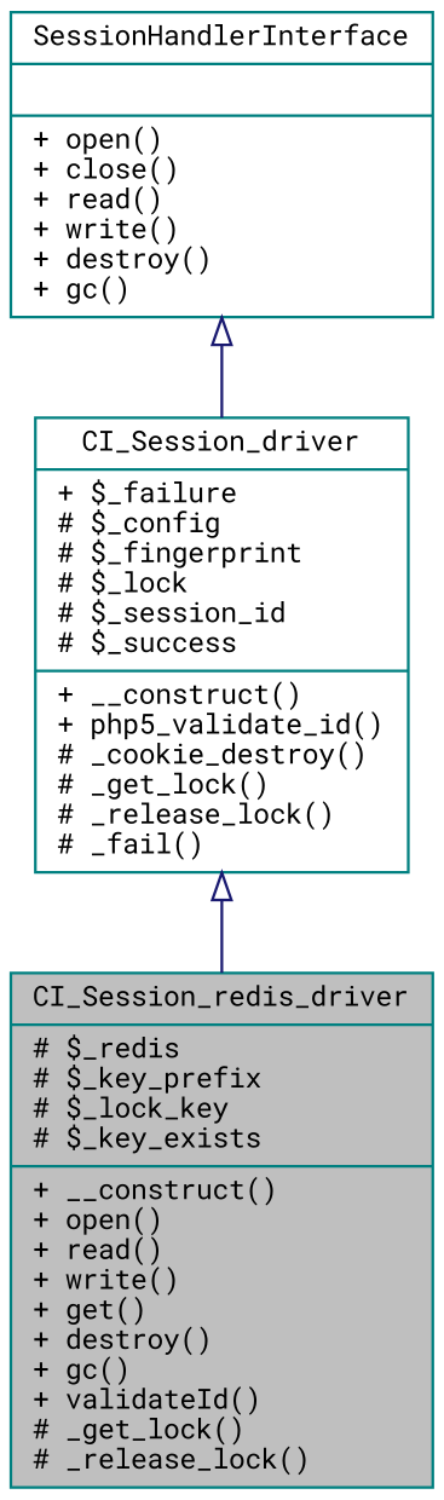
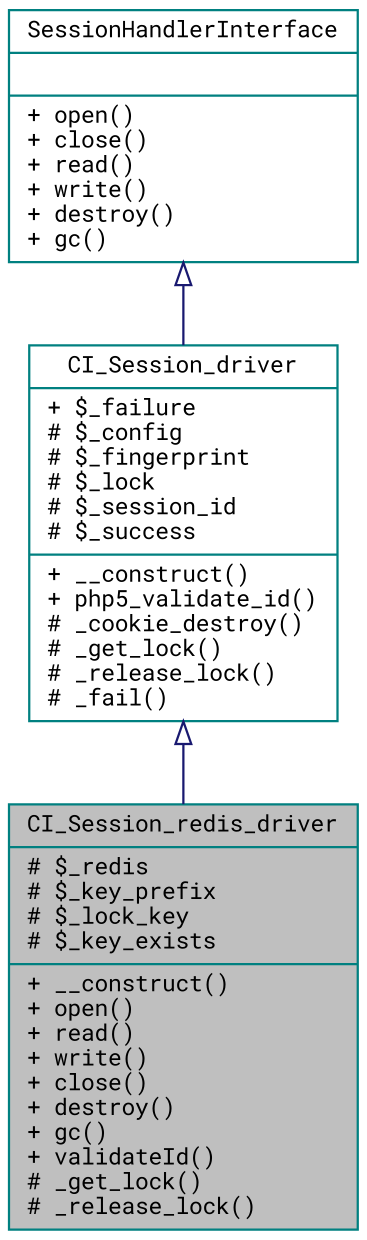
  digraph {
    fontname="Roboto Mono"
    node [color=teal fillcolor=white fontname="Roboto Mono" fontsize=10 shape=record style=filled]
    edge [arrowtail=onormal color=midnightblue dir=back fontname="Roboto Mono" fontsize=10 labelfontname=Helvetica labelfontsize=10 style=solid]
-   n1 [fillcolor=grey75 fontcolor=black height=0.2 label="{CI_Session_redis_driver\n|# $_redis\l# $_key_prefix\l# $_lock_key\l# $_key_exists\l|+ __construct()\l+ open()\l+ read()\l+ write()\l+ get()\l+ destroy()\l+ gc()\l+ validateId()\l# _get_lock()\l# _release_lock()\l}" width=0.4]
+   n1 [fillcolor=grey75 fontcolor=black height=0.2 label="{CI_Session_redis_driver\n|# $_redis\l# $_key_prefix\l# $_lock_key\l# $_key_exists\l|+ __construct()\l+ open()\l+ read()\l+ write()\l+ close()\l+ destroy()\l+ gc()\l+ validateId()\l# _get_lock()\l# _release_lock()\l}" width=0.4]
    n2 [height=0.2 label="{CI_Session_driver\n|+ $_failure\l# $_config\l# $_fingerprint\l# $_lock\l# $_session_id\l# $_success\l|+ __construct()\l+ php5_validate_id()\l# _cookie_destroy()\l# _get_lock()\l# _release_lock()\l# _fail()\l}" width=0.4]
    n3 [height=0.2 label="{SessionHandlerInterface\n||+ open()\l+ close()\l+ read()\l+ write()\l+ destroy()\l+ gc()\l}" width=0.4]
    n2 -> n1
    n3 -> n2
  }
